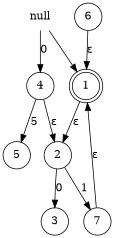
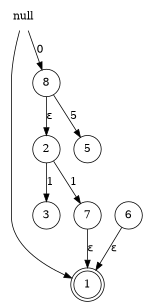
  digraph {
    rankdir=TB
    node [shape=circle]
    null [shape=plaintext]
    1 [shape=doublecircle]
-   4
+   4 [label=8]
    2
    3
    7
    5
    6
    null -> 1
    null -> 4 [label=0]
-   1 -> 2 [label="&#949;"]
    4 -> 2 [label="&#949;"]
    4 -> 5 [label=5]
-   2 -> 3 [label=0]
+   2 -> 3 [label=1]
    2 -> 7 [label=1]
    7 -> 1 [label="&#949;"]
    6 -> 1 [label="&#949;"]
  }
